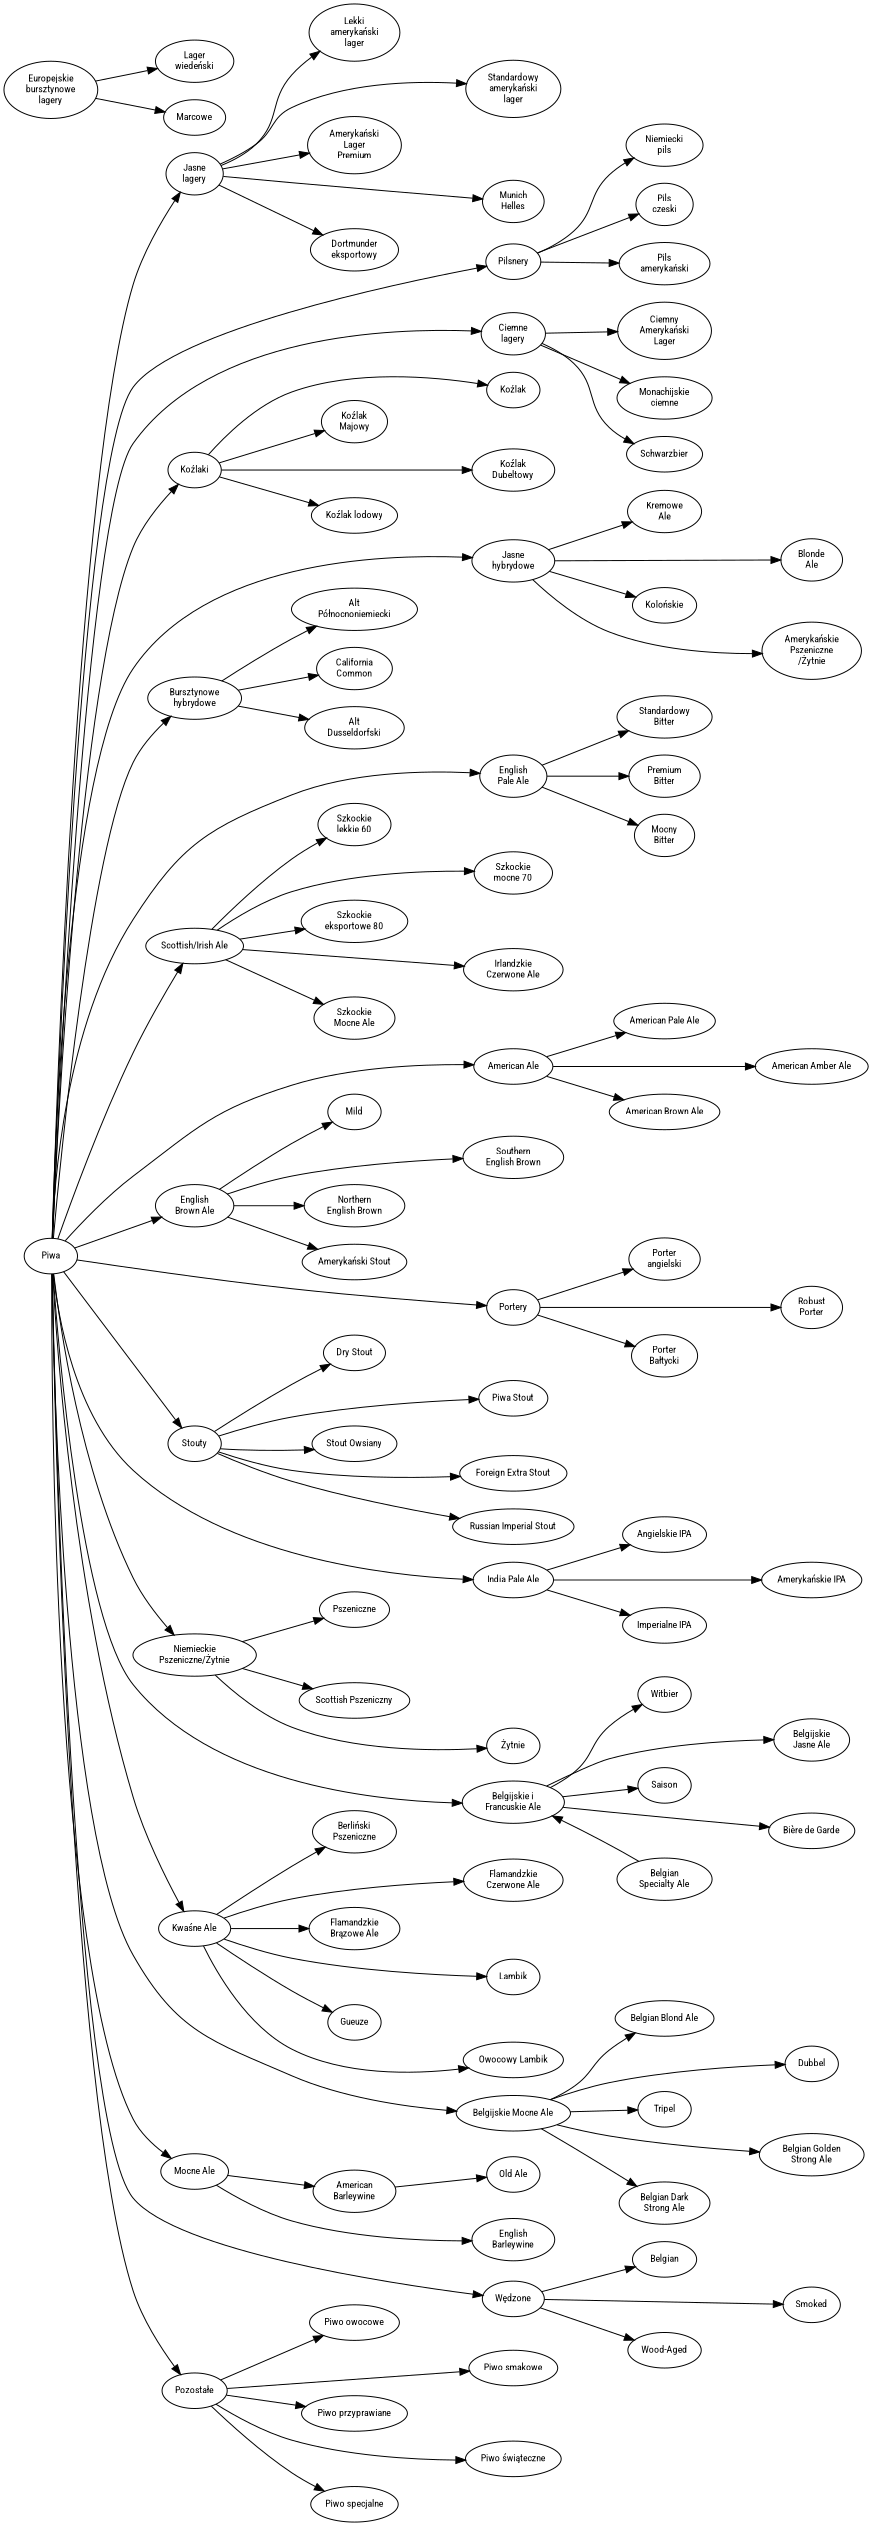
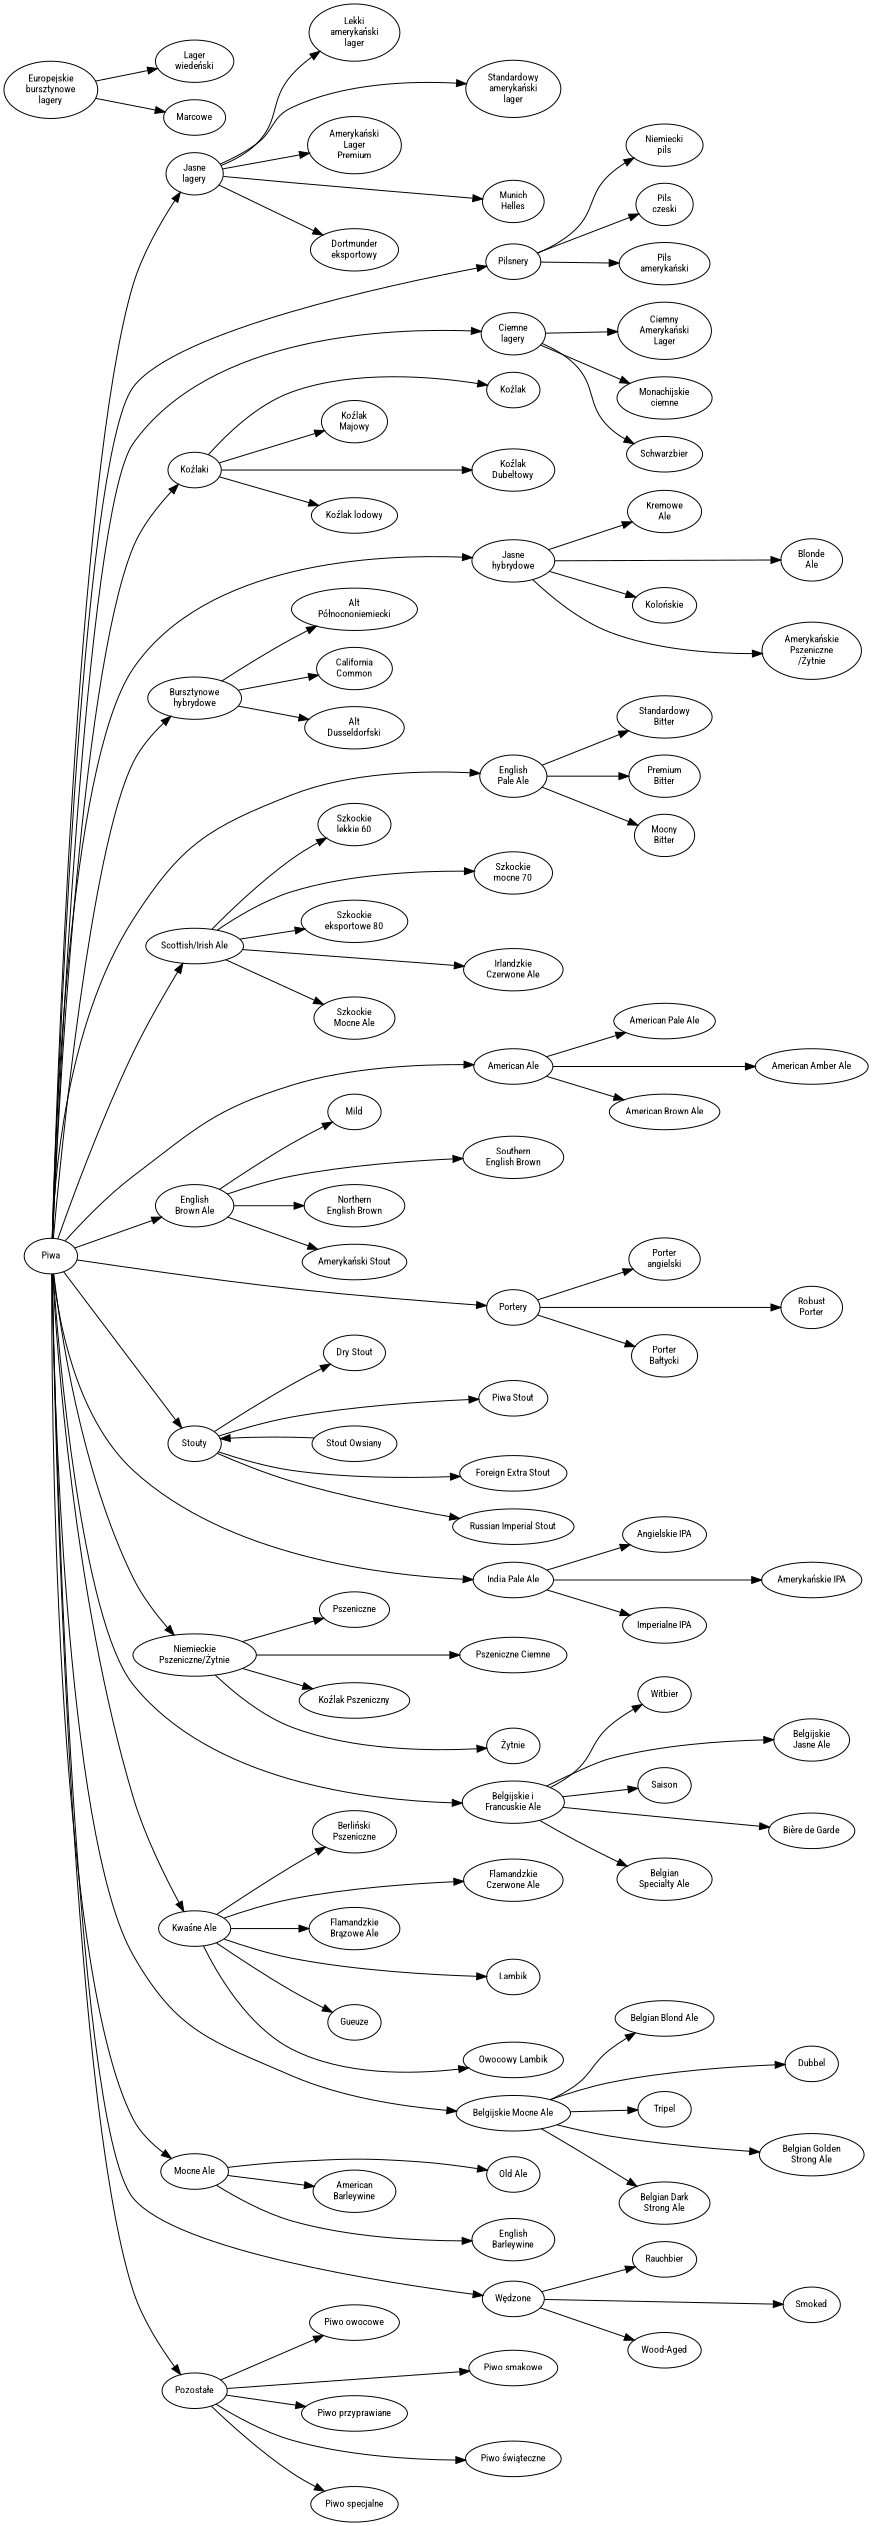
  digraph {
    fontname="Roboto Condensed"
    rankdir=LR
    node [fontname="Roboto Condensed" fontsize=10]
    edge [fontname="Roboto Condensed"]
    Piwa
    "Jasne\nlagery"
    Pilsnery
    "Ciemne\nlagery"
    "Koźlaki"
    "Jasne\nhybrydowe"
    "Bursztynowe\nhybrydowe"
    "English\nPale Ale"
    "Scottish/Irish Ale"
    "American Ale"
    "English\nBrown Ale"
    Portery
    Stouty
    "India Pale Ale"
    "Niemieckie\nPszeniczne/Żytnie"
    "Belgijskie i\nFrancuskie Ale"
    "Kwaśne Ale"
    "Belgijskie Mocne Ale"
    "Mocne Ale"
    "Wędzone"
    "Pozostałe"
    "Lekki\namerykański\nlager"
    "Standardowy\namerykański\nlager"
    "Amerykański\nLager\nPremium"
    "Munich\nHelles"
    "Dortmunder\neksportowy"
    "Niemiecki\npils"
    "Pils\nczeski"
    "Pils\namerykański"
    "Europejskie\nbursztynowe\nlagery"
    "Lager\nwiedeński"
    Marcowe
    "Ciemny\nAmerykański\nLager"
    "Monachijskie\nciemne"
    Schwarzbier
    "Koźlak"
    "Koźlak\nMajowy"
    "Koźlak\nDubeltowy"
    "Koźlak lodowy"
    "Kremowe\nAle"
    "Blonde\nAle"
    "Kolońskie"
    "Amerykańskie\nPszeniczne\n/Żytnie"
    "Alt\nPółnocnoniemiecki"
    "California\nCommon"
    "Alt\nDusseldorfski"
    "Standardowy\nBitter"
    "Premium\nBitter"
    "Mocny\nBitter"
    "Szkockie\nlekkie 60"
    "Szkockie\nmocne 70"
    "Szkockie\neksportowe 80"
    "Irlandzkie\nCzerwone Ale"
    "Szkockie\nMocne Ale"
    "American Pale Ale"
    "American Amber Ale"
    "American Brown Ale"
    Mild
    "Southern\nEnglish Brown"
    "Northern\nEnglish Brown"
    "Amerykański Stout"
    "Porter\nangielski"
    "Robust\nPorter"
    "Porter\nBałtycki"
    "Dry Stout"
    n66 [label="Piwa Stout"]
    "Stout Owsiany"
    "Foreign Extra Stout"
    "Russian Imperial Stout"
    "Angielskie IPA"
    "Amerykańskie IPA"
    "Imperialne IPA"
    Pszeniczne
-   "Koźlak Pszeniczny" [label="Scottish Pszeniczny"]
+   "Pszeniczne Ciemne"
+   "Koźlak Pszeniczny"
    "Żytnie"
    Witbier
    "Belgijskie\nJasne Ale"
    Saison
    "Bière de Garde"
    "Belgian\nSpecialty Ale"
    "Berliński\nPszeniczne"
    "Flamandzkie\nCzerwone Ale"
    "Flamandzkie\nBrązowe Ale"
    Lambik
    Gueuze
    "Owocowy Lambik"
    "Belgian Blond Ale"
    Dubbel
    Tripel
    "Belgian Golden\nStrong Ale"
    "Belgian Dark\nStrong Ale"
    "Old Ale"
    "English\nBarleywine"
    "American\nBarleywine"
-   Rauchbier [label=Belgian]
+   Rauchbier
    Smoked
    "Wood-Aged"
    "Piwo owocowe"
    "Piwo smakowe"
    "Piwo przyprawiane"
    "Piwo świąteczne"
    "Piwo specjalne"
    Piwa -> "Jasne\nlagery"
    Piwa -> Pilsnery [minlen=3]
    Piwa -> "Ciemne\nlagery" [minlen=3]
    Piwa -> "Koźlaki"
    Piwa -> "Jasne\nhybrydowe" [minlen=3]
    Piwa -> "Bursztynowe\nhybrydowe"
    Piwa -> "English\nPale Ale" [minlen=3]
    Piwa -> "Scottish/Irish Ale"
    Piwa -> "American Ale" [minlen=3]
    Piwa -> "English\nBrown Ale"
    Piwa -> Portery [minlen=3]
    Piwa -> Stouty
    Piwa -> "India Pale Ale" [minlen=3]
    Piwa -> "Niemieckie\nPszeniczne/Żytnie"
    Piwa -> "Belgijskie i\nFrancuskie Ale" [minlen=3]
    Piwa -> "Kwaśne Ale"
    Piwa -> "Belgijskie Mocne Ale" [minlen=3]
    Piwa -> "Mocne Ale"
    Piwa -> "Wędzone" [minlen=3]
    Piwa -> "Pozostałe"
    "Jasne\nlagery" -> "Lekki\namerykański\nlager"
    "Jasne\nlagery" -> "Standardowy\namerykański\nlager" [minlen=2]
    "Jasne\nlagery" -> "Amerykański\nLager\nPremium"
    "Jasne\nlagery" -> "Munich\nHelles" [minlen=2]
    "Jasne\nlagery" -> "Dortmunder\neksportowy"
    Pilsnery -> "Niemiecki\npils"
    Pilsnery -> "Pils\nczeski"
    Pilsnery -> "Pils\namerykański"
    "Ciemne\nlagery" -> "Ciemny\nAmerykański\nLager"
    "Ciemne\nlagery" -> "Monachijskie\nciemne"
    "Ciemne\nlagery" -> Schwarzbier
    "Koźlaki" -> "Koźlak" [minlen=2]
    "Koźlaki" -> "Koźlak\nMajowy"
    "Koźlaki" -> "Koźlak\nDubeltowy" [minlen=2]
    "Koźlaki" -> "Koźlak lodowy"
    "Jasne\nhybrydowe" -> "Kremowe\nAle"
    "Jasne\nhybrydowe" -> "Blonde\nAle" [minlen=2]
    "Jasne\nhybrydowe" -> "Kolońskie"
    "Jasne\nhybrydowe" -> "Amerykańskie\nPszeniczne\n/Żytnie" [minlen=2]
    "Bursztynowe\nhybrydowe" -> "Alt\nPółnocnoniemiecki"
    "Bursztynowe\nhybrydowe" -> "California\nCommon"
    "Bursztynowe\nhybrydowe" -> "Alt\nDusseldorfski"
    "English\nPale Ale" -> "Standardowy\nBitter"
    "English\nPale Ale" -> "Premium\nBitter"
    "English\nPale Ale" -> "Mocny\nBitter"
    "Scottish/Irish Ale" -> "Szkockie\nlekkie 60"
    "Scottish/Irish Ale" -> "Szkockie\nmocne 70" [minlen=2]
    "Scottish/Irish Ale" -> "Szkockie\neksportowe 80"
    "Scottish/Irish Ale" -> "Irlandzkie\nCzerwone Ale" [minlen=2]
    "Scottish/Irish Ale" -> "Szkockie\nMocne Ale"
    "American Ale" -> "American Pale Ale"
    "American Ale" -> "American Amber Ale" [minlen=2]
    "American Ale" -> "American Brown Ale"
    "English\nBrown Ale" -> Mild
    "English\nBrown Ale" -> "Southern\nEnglish Brown" [minlen=2]
    "English\nBrown Ale" -> "Northern\nEnglish Brown"
    "English\nBrown Ale" -> "Amerykański Stout"
    Portery -> "Porter\nangielski"
    Portery -> "Robust\nPorter" [minlen=2]
    Portery -> "Porter\nBałtycki"
    Stouty -> "Dry Stout"
    Stouty -> n66 [minlen=2]
-   Stouty -> "Stout Owsiany"
+   "Stout Owsiany" -> Stouty
    Stouty -> "Foreign Extra Stout" [minlen=2]
    Stouty -> "Russian Imperial Stout" [minlen=2]
    "India Pale Ale" -> "Angielskie IPA"
    "India Pale Ale" -> "Amerykańskie IPA" [minlen=2]
    "India Pale Ale" -> "Imperialne IPA"
    "Niemieckie\nPszeniczne/Żytnie" -> Pszeniczne
+   "Niemieckie\nPszeniczne/Żytnie" -> "Pszeniczne Ciemne" [minlen=2]
    "Niemieckie\nPszeniczne/Żytnie" -> "Koźlak Pszeniczny"
    "Niemieckie\nPszeniczne/Żytnie" -> "Żytnie" [minlen=2]
    "Belgijskie i\nFrancuskie Ale" -> Witbier
    "Belgijskie i\nFrancuskie Ale" -> "Belgijskie\nJasne Ale" [minlen=2]
    "Belgijskie i\nFrancuskie Ale" -> Saison
    "Belgijskie i\nFrancuskie Ale" -> "Bière de Garde" [minlen=2]
-   "Belgian\nSpecialty Ale" -> "Belgijskie i\nFrancuskie Ale"
+   "Belgijskie i\nFrancuskie Ale" -> "Belgian\nSpecialty Ale"
    "Kwaśne Ale" -> "Berliński\nPszeniczne"
    "Kwaśne Ale" -> "Flamandzkie\nCzerwone Ale" [minlen=2]
    "Kwaśne Ale" -> "Flamandzkie\nBrązowe Ale"
    "Kwaśne Ale" -> Lambik [minlen=2]
    "Kwaśne Ale" -> Gueuze
    "Kwaśne Ale" -> "Owocowy Lambik" [minlen=2]
    "Belgijskie Mocne Ale" -> "Belgian Blond Ale"
    "Belgijskie Mocne Ale" -> Dubbel [minlen=2]
    "Belgijskie Mocne Ale" -> Tripel
    "Belgijskie Mocne Ale" -> "Belgian Golden\nStrong Ale" [minlen=2]
    "Belgijskie Mocne Ale" -> "Belgian Dark\nStrong Ale"
-   "American\nBarleywine" -> "Old Ale"
+   "Mocne Ale" -> "Old Ale"
    "Mocne Ale" -> "English\nBarleywine" [minlen=2]
    "Mocne Ale" -> "American\nBarleywine"
    "Wędzone" -> Rauchbier
    "Wędzone" -> Smoked [minlen=2]
    "Wędzone" -> "Wood-Aged"
    "Pozostałe" -> "Piwo owocowe"
    "Pozostałe" -> "Piwo smakowe" [minlen=2]
    "Pozostałe" -> "Piwo przyprawiane"
    "Pozostałe" -> "Piwo świąteczne" [minlen=2]
    "Pozostałe" -> "Piwo specjalne"
    "Europejskie\nbursztynowe\nlagery" -> "Lager\nwiedeński"
    "Europejskie\nbursztynowe\nlagery" -> Marcowe
  }
